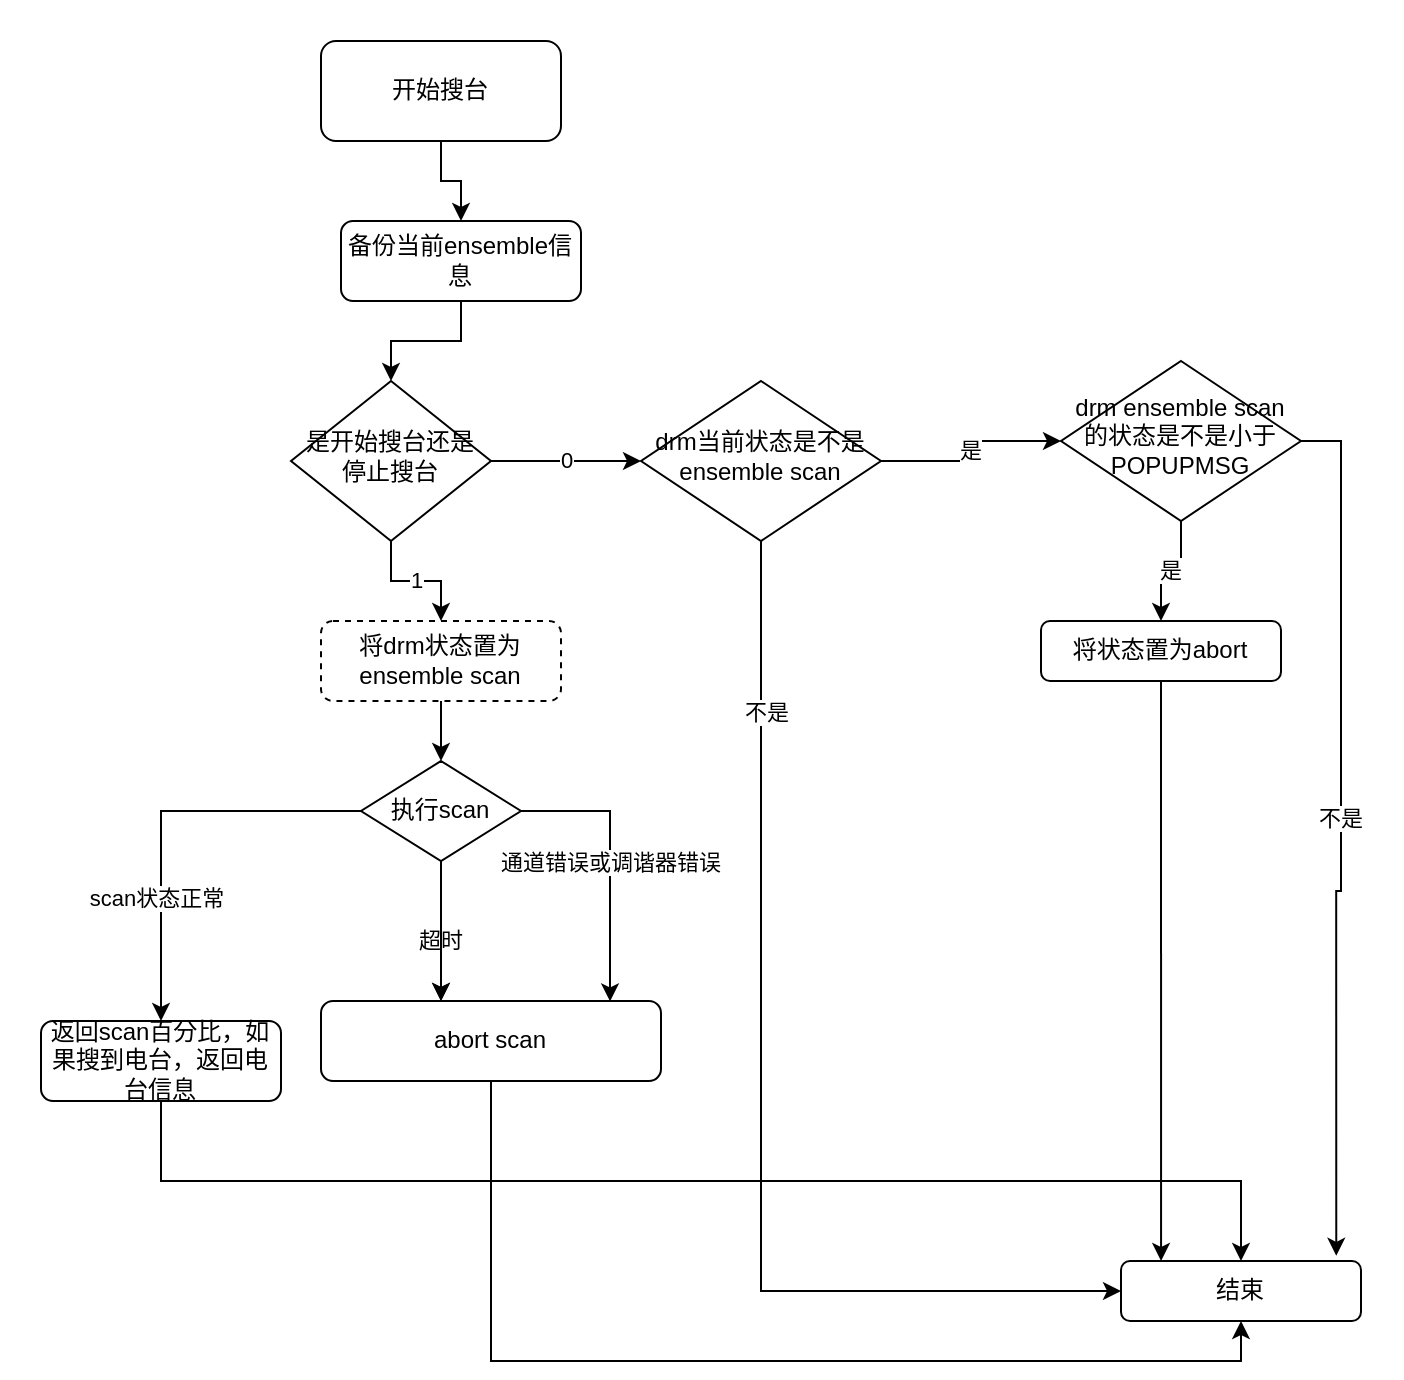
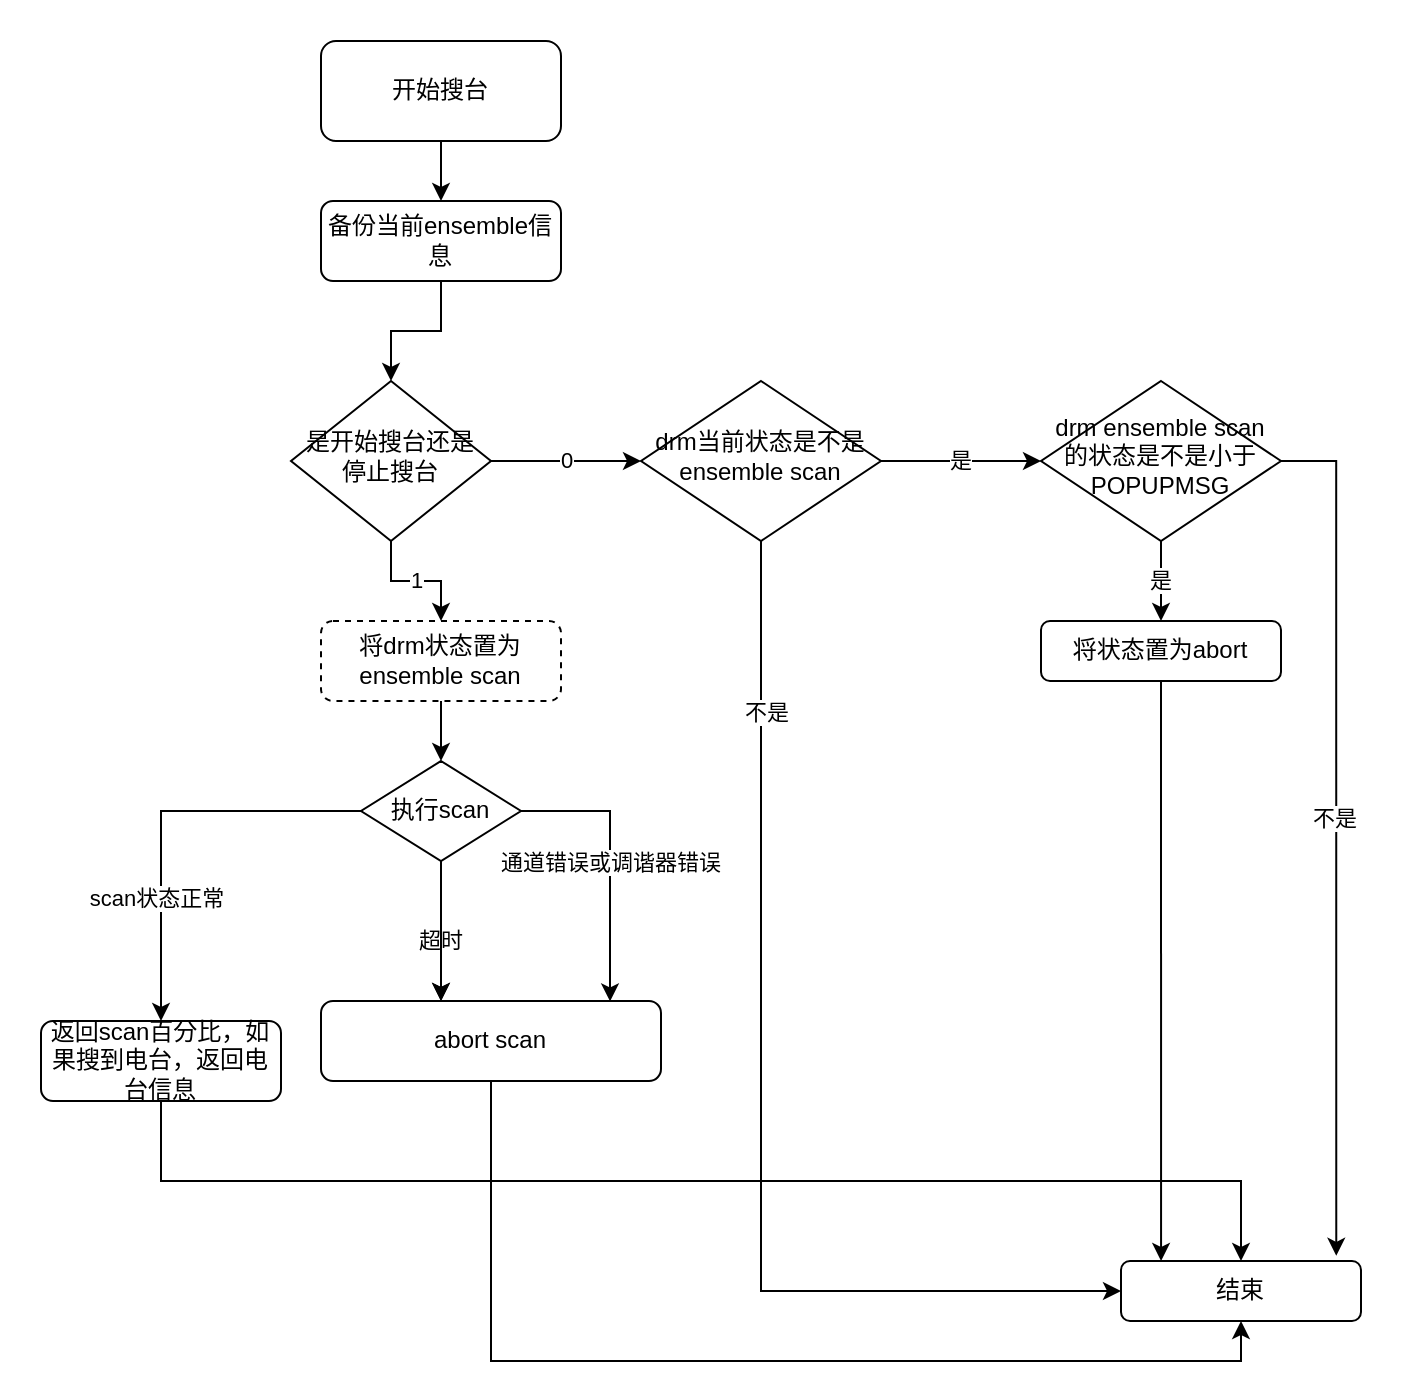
  <mxCell id="0" />
  <mxCell id="1" parent="0" />
  <mxCell id="2" style="edgeStyle=orthogonalEdgeStyle;rounded=0;orthogonalLoop=1;jettySize=auto;html=1;exitX=0.5;exitY=1;exitDx=0;exitDy=0;entryX=0.5;entryY=0;entryDx=0;entryDy=0;" edge="1" parent="1" source="3" target="6"><mxGeometry relative="1" as="geometry" /></mxCell>
- <mxCell id="3" value="备份当前ensemble信息" style="rounded=1;whiteSpace=wrap;html=1;fontSize=12;glass=0;strokeWidth=1;shadow=0;" parent="1" vertex="1"><mxGeometry x="170" y="110" width="120" height="40" as="geometry" /></mxCell>
+ <mxCell id="3" value="备份当前ensemble信息" style="rounded=1;whiteSpace=wrap;html=1;fontSize=12;glass=0;strokeWidth=1;shadow=0;" parent="1" vertex="1"><mxGeometry x="160" y="100" width="120" height="40" as="geometry" /></mxCell>
  <mxCell id="4" value="1" style="edgeStyle=orthogonalEdgeStyle;rounded=0;orthogonalLoop=1;jettySize=auto;html=1;exitX=0.5;exitY=1;exitDx=0;exitDy=0;entryX=0.5;entryY=0;entryDx=0;entryDy=0;" edge="1" parent="1" source="6" target="8"><mxGeometry relative="1" as="geometry" /></mxCell>
  <mxCell id="5" value="0" style="edgeStyle=orthogonalEdgeStyle;rounded=0;orthogonalLoop=1;jettySize=auto;html=1;exitX=1;exitY=0.5;exitDx=0;exitDy=0;entryX=0;entryY=0.5;entryDx=0;entryDy=0;" edge="1" parent="1" source="6" target="14"><mxGeometry relative="1" as="geometry" /></mxCell>
  <mxCell id="6" value="是开始搜台还是停止搜台" style="rhombus;whiteSpace=wrap;html=1;shadow=0;fontFamily=Helvetica;fontSize=12;align=center;strokeWidth=1;spacing=6;spacingTop=-4;" parent="1" vertex="1"><mxGeometry x="145" y="190" width="100" height="80" as="geometry" /></mxCell>
  <mxCell id="7" style="edgeStyle=orthogonalEdgeStyle;rounded=0;orthogonalLoop=1;jettySize=auto;html=1;exitX=0.5;exitY=1;exitDx=0;exitDy=0;entryX=0.5;entryY=0;entryDx=0;entryDy=0;" edge="1" parent="1" source="8"><mxGeometry relative="1" as="geometry"><mxPoint x="220" y="380" as="targetPoint" /></mxGeometry></mxCell>
  <mxCell id="8" value="将drm状态置为ensemble scan" style="rounded=1;whiteSpace=wrap;html=1;fontSize=12;glass=0;strokeWidth=1;shadow=0;dashed=1;" parent="1" vertex="1"><mxGeometry x="160" y="310" width="120" height="40" as="geometry" /></mxCell>
  <mxCell id="9" style="edgeStyle=orthogonalEdgeStyle;rounded=0;orthogonalLoop=1;jettySize=auto;html=1;exitX=0.5;exitY=1;exitDx=0;exitDy=0;entryX=0.5;entryY=0;entryDx=0;entryDy=0;" edge="1" parent="1" source="10" target="3"><mxGeometry relative="1" as="geometry" /></mxCell>
  <mxCell id="10" value="开始搜台" style="rounded=1;whiteSpace=wrap;html=1;fontSize=12;glass=0;strokeWidth=1;shadow=0;" vertex="1" parent="1"><mxGeometry x="160" y="20" width="120" height="50" as="geometry" /></mxCell>
  <mxCell id="11" value="是" style="edgeStyle=orthogonalEdgeStyle;rounded=0;orthogonalLoop=1;jettySize=auto;html=1;exitX=1;exitY=0.5;exitDx=0;exitDy=0;entryX=0;entryY=0.5;entryDx=0;entryDy=0;" edge="1" parent="1" source="14" target="19"><mxGeometry relative="1" as="geometry" /></mxCell>
  <mxCell id="12" style="edgeStyle=orthogonalEdgeStyle;rounded=0;orthogonalLoop=1;jettySize=auto;html=1;exitX=0.5;exitY=1;exitDx=0;exitDy=0;entryX=0;entryY=0.5;entryDx=0;entryDy=0;" edge="1" parent="1" source="14" target="15"><mxGeometry relative="1" as="geometry" /></mxCell>
  <mxCell id="13" value="不是" style="edgeLabel;html=1;align=center;verticalAlign=middle;resizable=0;points=[];" vertex="1" connectable="0" parent="12"><mxGeometry x="-0.694" y="2" relative="1" as="geometry"><mxPoint as="offset" /></mxGeometry></mxCell>
  <mxCell id="14" value="drm当前状态是不是ensemble scan" style="rhombus;whiteSpace=wrap;html=1;shadow=0;fontFamily=Helvetica;fontSize=12;align=center;strokeWidth=1;spacing=6;spacingTop=-4;" vertex="1" parent="1"><mxGeometry x="320" y="190" width="120" height="80" as="geometry" /></mxCell>
  <mxCell id="15" value="结束" style="rounded=1;whiteSpace=wrap;html=1;fontSize=12;glass=0;strokeWidth=1;shadow=0;" vertex="1" parent="1"><mxGeometry x="560" y="630" width="120" height="30" as="geometry" /></mxCell>
  <mxCell id="16" value="是" style="edgeStyle=orthogonalEdgeStyle;rounded=0;orthogonalLoop=1;jettySize=auto;html=1;exitX=0.5;exitY=1;exitDx=0;exitDy=0;entryX=0.5;entryY=0;entryDx=0;entryDy=0;" edge="1" parent="1" source="19" target="21"><mxGeometry relative="1" as="geometry" /></mxCell>
  <mxCell id="17" style="edgeStyle=orthogonalEdgeStyle;rounded=0;orthogonalLoop=1;jettySize=auto;html=1;exitX=1;exitY=0.5;exitDx=0;exitDy=0;entryX=0.897;entryY=-0.087;entryDx=0;entryDy=0;entryPerimeter=0;" edge="1" parent="1" source="19" target="15"><mxGeometry relative="1" as="geometry" /></mxCell>
  <mxCell id="18" value="不是" style="edgeLabel;html=1;align=center;verticalAlign=middle;resizable=0;points=[];" vertex="1" connectable="0" parent="17"><mxGeometry x="-0.032" y="-1" relative="1" as="geometry"><mxPoint as="offset" /></mxGeometry></mxCell>
- <mxCell id="19" value="drm ensemble scan的状态是不是小于POPUPMSG" style="rhombus;whiteSpace=wrap;html=1;shadow=0;fontFamily=Helvetica;fontSize=12;align=center;strokeWidth=1;spacing=6;spacingTop=-4;" vertex="1" parent="1"><mxGeometry x="530" y="180" width="120" height="80" as="geometry" /></mxCell>
+ <mxCell id="19" value="drm ensemble scan的状态是不是小于POPUPMSG" style="rhombus;whiteSpace=wrap;html=1;shadow=0;fontFamily=Helvetica;fontSize=12;align=center;strokeWidth=1;spacing=6;spacingTop=-4;" vertex="1" parent="1"><mxGeometry x="520" y="190" width="120" height="80" as="geometry" /></mxCell>
  <mxCell id="20" style="edgeStyle=orthogonalEdgeStyle;rounded=0;orthogonalLoop=1;jettySize=auto;html=1;exitX=0.5;exitY=1;exitDx=0;exitDy=0;entryX=0.167;entryY=0;entryDx=0;entryDy=0;entryPerimeter=0;" edge="1" parent="1" source="21" target="15"><mxGeometry relative="1" as="geometry" /></mxCell>
  <mxCell id="21" value="将状态置为abort" style="rounded=1;whiteSpace=wrap;html=1;fontSize=12;glass=0;strokeWidth=1;shadow=0;" vertex="1" parent="1"><mxGeometry x="520" y="310" width="120" height="30" as="geometry" /></mxCell>
  <mxCell id="22" value="超时" style="edgeStyle=orthogonalEdgeStyle;rounded=0;orthogonalLoop=1;jettySize=auto;html=1;exitX=0.5;exitY=1;exitDx=0;exitDy=0;entryX=0.5;entryY=0;entryDx=0;entryDy=0;" edge="1" parent="1"><mxGeometry relative="1" as="geometry"><mxPoint x="220" y="440" as="sourcePoint" /><mxPoint x="220" y="500" as="targetPoint" /></mxGeometry></mxCell>
  <mxCell id="23" style="edgeStyle=orthogonalEdgeStyle;rounded=0;orthogonalLoop=1;jettySize=auto;html=1;exitX=0.5;exitY=1;exitDx=0;exitDy=0;" edge="1" parent="1" source="27"><mxGeometry relative="1" as="geometry"><mxPoint x="220" y="500" as="targetPoint" /></mxGeometry></mxCell>
  <mxCell id="24" style="edgeStyle=orthogonalEdgeStyle;rounded=0;orthogonalLoop=1;jettySize=auto;html=1;exitX=0;exitY=0.5;exitDx=0;exitDy=0;entryX=0.5;entryY=0;entryDx=0;entryDy=0;" edge="1" parent="1" source="27" target="31"><mxGeometry relative="1" as="geometry" /></mxCell>
  <mxCell id="25" value="scan状态正常" style="edgeLabel;html=1;align=center;verticalAlign=middle;resizable=0;points=[];" vertex="1" connectable="0" parent="24"><mxGeometry x="0.395" y="-3" relative="1" as="geometry"><mxPoint as="offset" /></mxGeometry></mxCell>
  <mxCell id="26" value="通道错误或调谐器错误" style="edgeStyle=orthogonalEdgeStyle;rounded=0;orthogonalLoop=1;jettySize=auto;html=1;exitX=1;exitY=0.5;exitDx=0;exitDy=0;entryX=0.85;entryY=0.005;entryDx=0;entryDy=0;entryPerimeter=0;" edge="1" parent="1" source="27" target="29"><mxGeometry relative="1" as="geometry" /></mxCell>
  <mxCell id="27" value="执行scan" style="rhombus;whiteSpace=wrap;html=1;" vertex="1" parent="1"><mxGeometry x="180" y="380" width="80" height="50" as="geometry" /></mxCell>
  <mxCell id="28" style="edgeStyle=orthogonalEdgeStyle;rounded=0;orthogonalLoop=1;jettySize=auto;html=1;exitX=0.5;exitY=1;exitDx=0;exitDy=0;entryX=0.5;entryY=1;entryDx=0;entryDy=0;" edge="1" parent="1" source="29" target="15"><mxGeometry relative="1" as="geometry" /></mxCell>
  <mxCell id="29" value="abort scan" style="rounded=1;whiteSpace=wrap;html=1;" vertex="1" parent="1"><mxGeometry x="160" y="500" width="170" height="40" as="geometry" /></mxCell>
  <mxCell id="30" style="edgeStyle=orthogonalEdgeStyle;rounded=0;orthogonalLoop=1;jettySize=auto;html=1;exitX=0.5;exitY=1;exitDx=0;exitDy=0;" edge="1" parent="1" source="31" target="15"><mxGeometry relative="1" as="geometry" /></mxCell>
  <mxCell id="31" value="返回scan百分比，如果搜到电台，返回电台信息" style="rounded=1;whiteSpace=wrap;html=1;" vertex="1" parent="1"><mxGeometry x="20" y="510" width="120" height="40" as="geometry" /></mxCell>
